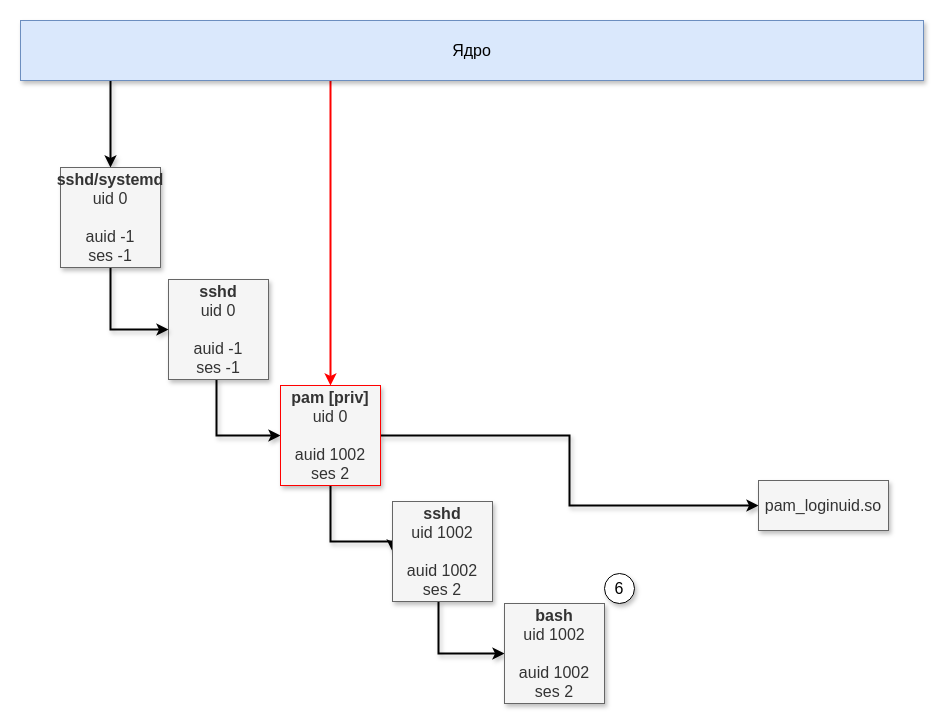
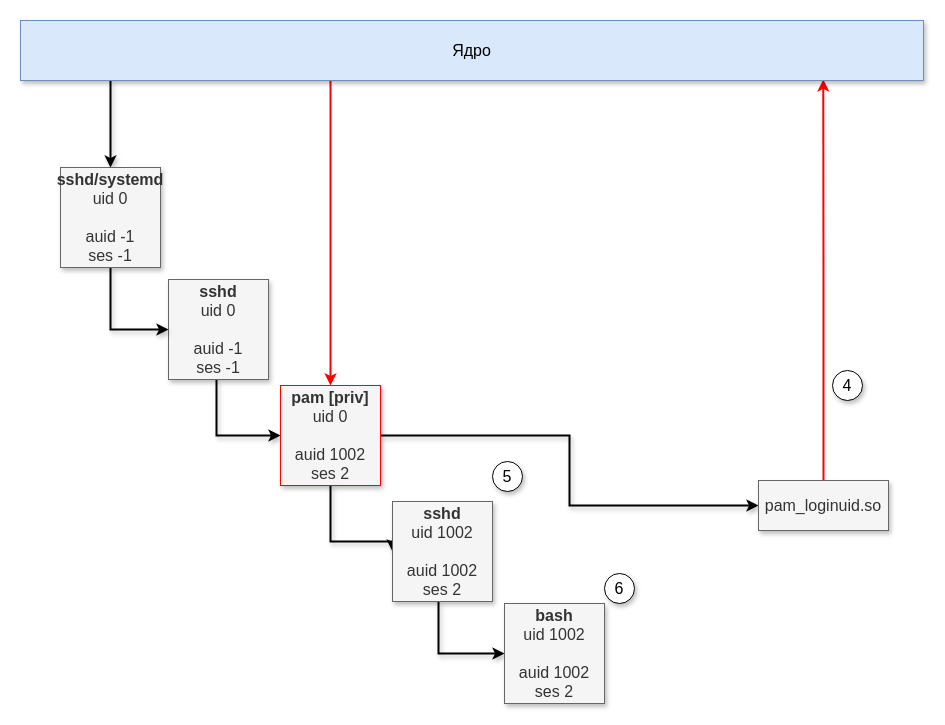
  <mxCell id="0" />
  <mxCell id="1" parent="0" />
  <mxCell id="2" style="edgeStyle=orthogonalEdgeStyle;rounded=0;orthogonalLoop=1;jettySize=auto;html=1;entryX=0;entryY=0.5;entryDx=0;entryDy=0;strokeWidth=2;shadow=1;" parent="1" source="3" target="6" edge="1"><mxGeometry relative="1" as="geometry"><Array as="points"><mxPoint x="216" y="435" /></Array></mxGeometry></mxCell>
  <mxCell id="3" value="&lt;font style=&quot;font-size: 16px&quot;&gt;&lt;b&gt;sshd&lt;br&gt;&lt;/b&gt;uid 0&lt;br&gt;&lt;br&gt;auid -1&lt;br&gt;ses -1&lt;br&gt;&lt;/font&gt;" style="whiteSpace=wrap;html=1;aspect=fixed;shadow=1;fillColor=#f5f5f5;strokeColor=#666666;fontColor=#333333;" parent="1" vertex="1"><mxGeometry x="168" y="279" width="100" height="100" as="geometry" /></mxCell>
  <mxCell id="4" style="edgeStyle=orthogonalEdgeStyle;rounded=0;orthogonalLoop=1;jettySize=auto;html=1;entryX=0;entryY=0.5;entryDx=0;entryDy=0;strokeWidth=2;shadow=1;" parent="1" source="6" target="8" edge="1"><mxGeometry relative="1" as="geometry" /></mxCell>
  <mxCell id="5" style="edgeStyle=orthogonalEdgeStyle;rounded=0;orthogonalLoop=1;jettySize=auto;html=1;entryX=0;entryY=0.5;entryDx=0;entryDy=0;strokeWidth=2;shadow=1;" parent="1" source="6" target="10" edge="1"><mxGeometry relative="1" as="geometry"><Array as="points"><mxPoint x="330" y="541" /></Array></mxGeometry></mxCell>
  <mxCell id="6" value="&lt;font style=&quot;font-size: 16px&quot;&gt;&lt;b&gt;pam [priv]&lt;br&gt;&lt;/b&gt;uid 0&lt;br&gt;&lt;br&gt;auid 1002&lt;br&gt;ses 2&lt;br&gt;&lt;/font&gt;" style="whiteSpace=wrap;html=1;aspect=fixed;shadow=1;fillColor=#f5f5f5;fontColor=#333333;strokeColor=#FF0000;" parent="1" vertex="1"><mxGeometry x="280" y="385" width="100" height="100" as="geometry" /></mxCell>
+ <mxCell id="7" style="edgeStyle=orthogonalEdgeStyle;rounded=0;orthogonalLoop=1;jettySize=auto;html=1;entryX=0.889;entryY=0.983;entryDx=0;entryDy=0;entryPerimeter=0;strokeWidth=2;strokeColor=#FF0000;" edge="1" parent="1" source="8" target="14"><mxGeometry relative="1" as="geometry" /></mxCell>
  <mxCell id="8" value="&lt;font style=&quot;font-size: 16px&quot;&gt;pam_loginuid.so&lt;/font&gt;" style="rounded=0;whiteSpace=wrap;html=1;shadow=1;fillColor=#f5f5f5;strokeColor=#666666;fontColor=#333333;" parent="1" vertex="1"><mxGeometry x="758" y="480" width="130" height="50" as="geometry" /></mxCell>
  <mxCell id="9" style="edgeStyle=orthogonalEdgeStyle;rounded=0;orthogonalLoop=1;jettySize=auto;html=1;entryX=0;entryY=0.5;entryDx=0;entryDy=0;strokeWidth=2;shadow=1;" parent="1" source="10" target="11" edge="1"><mxGeometry relative="1" as="geometry"><Array as="points"><mxPoint x="438" y="653" /></Array></mxGeometry></mxCell>
  <mxCell id="10" value="&lt;font style=&quot;font-size: 16px&quot;&gt;&lt;b&gt;sshd&lt;br&gt;&lt;/b&gt;uid 1002&lt;br&gt;&lt;br&gt;auid 1002&lt;br&gt;ses 2&lt;br&gt;&lt;/font&gt;" style="whiteSpace=wrap;html=1;aspect=fixed;shadow=1;fillColor=#f5f5f5;strokeColor=#666666;fontColor=#333333;" parent="1" vertex="1"><mxGeometry x="392" y="501" width="100" height="100" as="geometry" /></mxCell>
  <mxCell id="11" value="&lt;font style=&quot;font-size: 16px&quot;&gt;&lt;b&gt;bash&lt;br&gt;&lt;/b&gt;uid 1002&lt;br&gt;&lt;br&gt;auid 1002&lt;br&gt;ses 2&lt;br&gt;&lt;/font&gt;" style="whiteSpace=wrap;html=1;aspect=fixed;shadow=1;fillColor=#f5f5f5;strokeColor=#666666;fontColor=#333333;" parent="1" vertex="1"><mxGeometry x="504" y="603" width="100" height="100" as="geometry" /></mxCell>
  <mxCell id="12" style="edgeStyle=orthogonalEdgeStyle;rounded=0;orthogonalLoop=1;jettySize=auto;html=1;entryX=0.5;entryY=0;entryDx=0;entryDy=0;strokeWidth=2;shadow=1;" parent="1" source="14" target="16" edge="1"><mxGeometry relative="1" as="geometry"><Array as="points"><mxPoint x="110" y="95" /><mxPoint x="110" y="95" /></Array></mxGeometry></mxCell>
  <mxCell id="13" style="edgeStyle=orthogonalEdgeStyle;rounded=0;orthogonalLoop=1;jettySize=auto;html=1;strokeColor=#FF0000;strokeWidth=2;" edge="1" parent="1" source="14" target="6"><mxGeometry relative="1" as="geometry"><Array as="points"><mxPoint x="330" y="168" /><mxPoint x="330" y="168" /></Array></mxGeometry></mxCell>
  <mxCell id="14" value="&lt;font style=&quot;font-size: 16px&quot;&gt;Ядро&lt;/font&gt;" style="rounded=0;whiteSpace=wrap;html=1;fillColor=#dae8fc;strokeColor=#6c8ebf;shadow=1;" parent="1" vertex="1"><mxGeometry x="20" y="20" width="903" height="60" as="geometry" /></mxCell>
  <mxCell id="15" style="edgeStyle=orthogonalEdgeStyle;rounded=0;orthogonalLoop=1;jettySize=auto;html=1;entryX=0;entryY=0.5;entryDx=0;entryDy=0;strokeWidth=2;exitX=0.5;exitY=1;exitDx=0;exitDy=0;shadow=1;" parent="1" source="16" target="3" edge="1"><mxGeometry relative="1" as="geometry" /></mxCell>
  <mxCell id="16" value="&lt;font style=&quot;font-size: 16px&quot;&gt;&lt;b&gt;sshd/systemd&lt;br&gt;&lt;/b&gt;uid 0&lt;br&gt;&lt;br&gt;auid -1&lt;br&gt;ses -1&lt;br&gt;&lt;/font&gt;" style="whiteSpace=wrap;html=1;aspect=fixed;shadow=1;fillColor=#f5f5f5;strokeColor=#666666;fontColor=#333333;" parent="1" vertex="1"><mxGeometry x="60" y="167" width="100" height="100" as="geometry" /></mxCell>
+ <mxCell id="17" value="&lt;font style=&quot;font-size: 16px&quot;&gt;5&lt;/font&gt;" style="ellipse;whiteSpace=wrap;html=1;aspect=fixed;shadow=1;" parent="1" vertex="1"><mxGeometry x="492" y="461" width="30" height="30" as="geometry" /></mxCell>
  <mxCell id="18" value="&lt;font style=&quot;font-size: 16px&quot;&gt;6&lt;/font&gt;" style="ellipse;whiteSpace=wrap;html=1;aspect=fixed;shadow=1;" parent="1" vertex="1"><mxGeometry x="604" y="573" width="30" height="30" as="geometry" /></mxCell>
+ <mxCell id="19" value="&lt;font style=&quot;font-size: 16px&quot;&gt;4&lt;/font&gt;" style="ellipse;whiteSpace=wrap;html=1;aspect=fixed;shadow=1;" vertex="1" parent="1"><mxGeometry x="832" y="370" width="30" height="30" as="geometry" /></mxCell>
